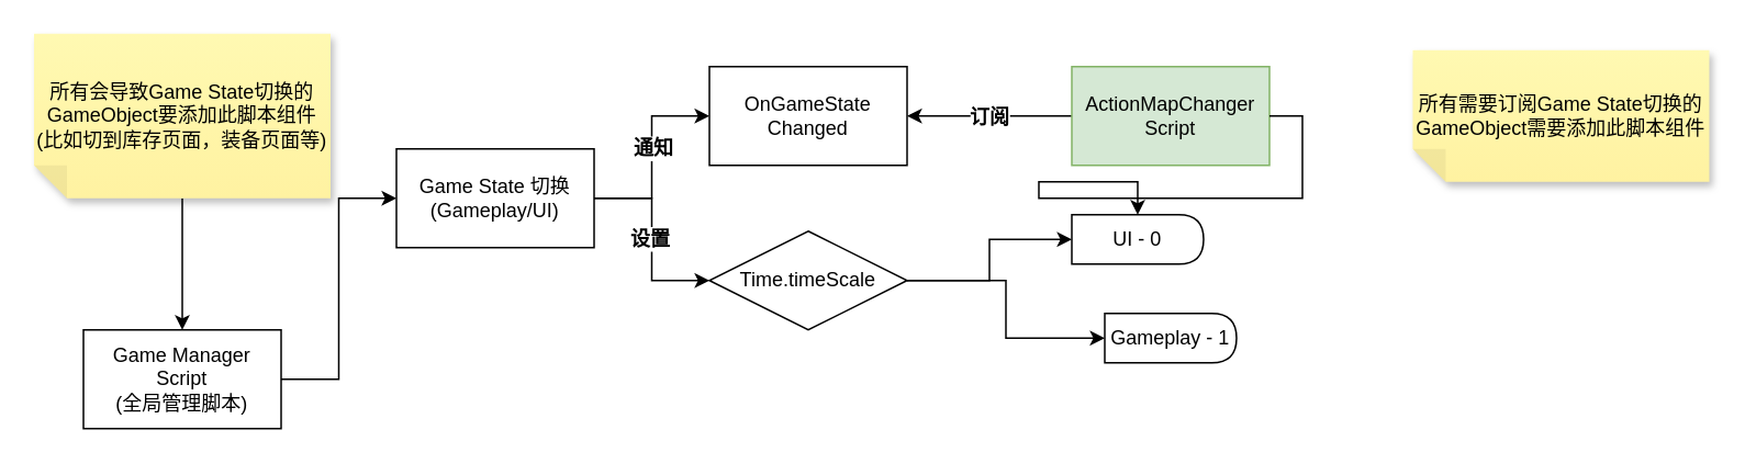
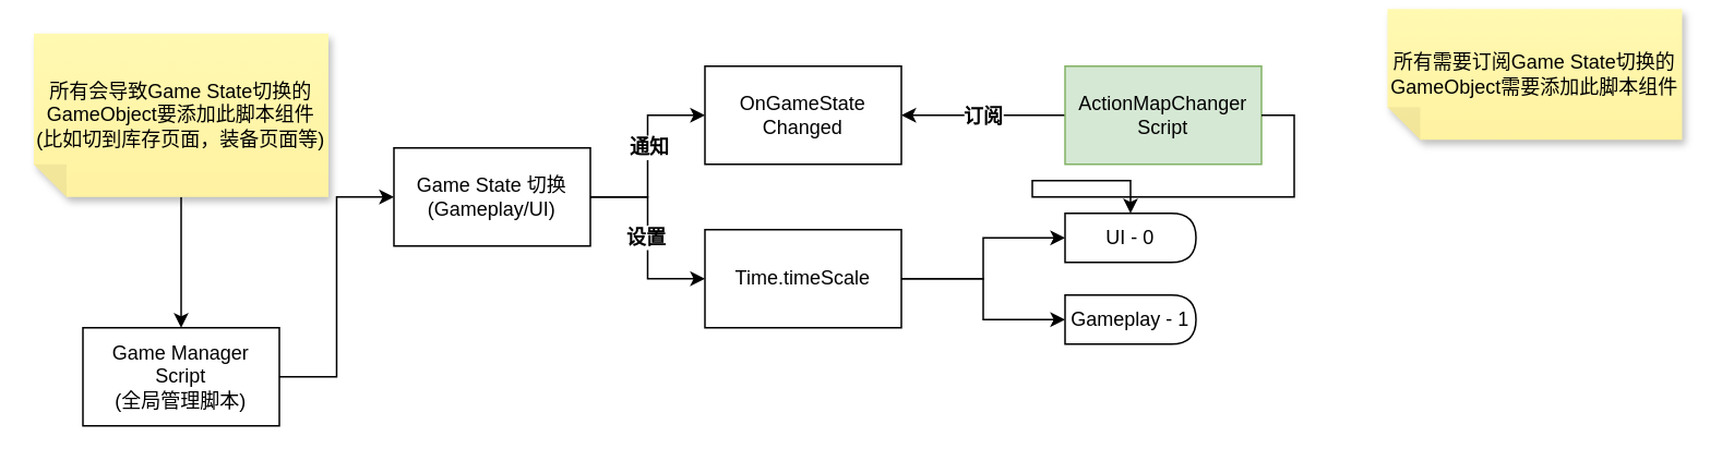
  <mxCell id="0" />
  <mxCell id="1" parent="0" />
  <mxCell id="2" value="OnGameState&lt;div&gt;Changed&lt;/div&gt;" style="rounded=0;whiteSpace=wrap;html=1;" vertex="1" parent="1"><mxGeometry x="430" y="40" width="120" height="60" as="geometry" /></mxCell>
  <mxCell id="3" style="edgeStyle=orthogonalEdgeStyle;rounded=0;orthogonalLoop=1;jettySize=auto;html=1;exitX=1;exitY=0.5;exitDx=0;exitDy=0;entryX=0;entryY=0.5;entryDx=0;entryDy=0;" edge="1" parent="1" source="4" target="9"><mxGeometry relative="1" as="geometry" /></mxCell>
  <mxCell id="4" value="Game Manager&lt;div&gt;Script&lt;/div&gt;&lt;div&gt;(全局管理脚本)&lt;/div&gt;" style="rounded=0;whiteSpace=wrap;html=1;" vertex="1" parent="1"><mxGeometry x="50" y="200" width="120" height="60" as="geometry" /></mxCell>
  <mxCell id="5" style="edgeStyle=orthogonalEdgeStyle;rounded=0;orthogonalLoop=1;jettySize=auto;html=1;entryX=0;entryY=0.5;entryDx=0;entryDy=0;" edge="1" parent="1" source="9" target="2"><mxGeometry relative="1" as="geometry" /></mxCell>
  <mxCell id="6" value="通知" style="edgeLabel;html=1;align=center;verticalAlign=middle;resizable=0;points=[];fontStyle=1;fontSize=12;" vertex="1" connectable="0" parent="5"><mxGeometry x="0.093" relative="1" as="geometry"><mxPoint as="offset" /></mxGeometry></mxCell>
  <mxCell id="7" style="edgeStyle=orthogonalEdgeStyle;rounded=0;orthogonalLoop=1;jettySize=auto;html=1;entryX=0;entryY=0.5;entryDx=0;entryDy=0;" edge="1" parent="1" source="9" target="15"><mxGeometry relative="1" as="geometry" /></mxCell>
  <mxCell id="8" value="设置" style="edgeLabel;html=1;align=center;verticalAlign=middle;resizable=0;points=[];fontStyle=1;fontSize=12;" vertex="1" connectable="0" parent="7"><mxGeometry x="-0.021" y="-2" relative="1" as="geometry"><mxPoint as="offset" /></mxGeometry></mxCell>
  <mxCell id="9" value="Game State 切换&lt;div&gt;(Gameplay/UI)&lt;/div&gt;" style="rounded=0;whiteSpace=wrap;html=1;" vertex="1" parent="1"><mxGeometry x="240" y="90" width="120" height="60" as="geometry" /></mxCell>
  <mxCell id="10" style="edgeStyle=orthogonalEdgeStyle;rounded=0;orthogonalLoop=1;jettySize=auto;html=1;entryX=1;entryY=0.5;entryDx=0;entryDy=0;" edge="1" parent="1" source="12" target="2"><mxGeometry relative="1" as="geometry" /></mxCell>
  <mxCell id="11" value="订阅" style="edgeLabel;html=1;align=center;verticalAlign=middle;resizable=0;points=[];fontStyle=1;fontSize=12;" vertex="1" connectable="0" parent="10"><mxGeometry x="0.02" y="-3" relative="1" as="geometry"><mxPoint y="3" as="offset" /></mxGeometry></mxCell>
  <mxCell id="12" value="ActionMapChanger&lt;div&gt;Script&lt;/div&gt;" style="rounded=0;whiteSpace=wrap;html=1;fillColor=#d5e8d4;strokeColor=#82b366;" vertex="1" parent="1"><mxGeometry x="650" y="40" width="120" height="60" as="geometry" /></mxCell>
  <mxCell id="13" style="edgeStyle=orthogonalEdgeStyle;rounded=0;orthogonalLoop=1;jettySize=auto;html=1;exitX=1;exitY=0.5;exitDx=0;exitDy=0;" edge="1" parent="1" source="15" target="16"><mxGeometry relative="1" as="geometry" /></mxCell>
  <mxCell id="14" style="edgeStyle=orthogonalEdgeStyle;rounded=0;orthogonalLoop=1;jettySize=auto;html=1;entryX=0;entryY=0.5;entryDx=0;entryDy=0;" edge="1" parent="1" source="15" target="17"><mxGeometry relative="1" as="geometry" /></mxCell>
- <mxCell id="15" value="Time.timeScale" style="rhombus;whiteSpace=wrap;html=1;" vertex="1" parent="1"><mxGeometry x="430" y="140" width="120" height="60" as="geometry" /></mxCell>
+ <mxCell id="15" value="Time.timeScale" style="rounded=0;whiteSpace=wrap;html=1;" vertex="1" parent="1"><mxGeometry x="430" y="140" width="120" height="60" as="geometry" /></mxCell>
  <mxCell id="16" value="UI - 0" style="shape=delay;whiteSpace=wrap;html=1;" vertex="1" parent="1"><mxGeometry x="650" y="130" width="80" height="30" as="geometry" /></mxCell>
- <mxCell id="17" value="Gameplay - 1" style="shape=delay;whiteSpace=wrap;html=1;" vertex="1" parent="1"><mxGeometry x="670" y="190" width="80" height="30" as="geometry" /></mxCell>
- <mxCell id="18" value="所有需要订阅Game State切换的GameObject需要添加此脚本组件" style="shape=note;whiteSpace=wrap;html=1;backgroundOutline=1;fontColor=#000000;darkOpacity=0.05;fillColor=#FFF9B2;strokeColor=none;fillStyle=solid;direction=west;gradientDirection=north;gradientColor=#FFF2A1;shadow=1;size=20;pointerEvents=1;" vertex="1" parent="1"><mxGeometry x="857" y="30" width="180" height="80" as="geometry" /></mxCell>
+ <mxCell id="17" value="Gameplay - 1" style="shape=delay;whiteSpace=wrap;html=1;" vertex="1" parent="1"><mxGeometry x="650" y="180" width="80" height="30" as="geometry" /></mxCell>
+ <mxCell id="18" value="所有需要订阅Game State切换的GameObject需要添加此脚本组件" style="shape=note;whiteSpace=wrap;html=1;backgroundOutline=1;fontColor=#000000;darkOpacity=0.05;fillColor=#FFF9B2;strokeColor=none;fillStyle=solid;direction=west;gradientDirection=north;gradientColor=#FFF2A1;shadow=1;size=20;pointerEvents=1;" vertex="1" parent="1"><mxGeometry x="847" y="5" width="180" height="80" as="geometry" /></mxCell>
  <mxCell id="19" style="edgeStyle=orthogonalEdgeStyle;rounded=0;orthogonalLoop=1;jettySize=auto;html=1;exitX=1;exitY=0.5;exitDx=0;exitDy=0;" edge="1" parent="1" source="12" target="16"><mxGeometry relative="1" as="geometry" /></mxCell>
  <mxCell id="20" style="edgeStyle=orthogonalEdgeStyle;rounded=0;orthogonalLoop=1;jettySize=auto;html=1;entryX=0.5;entryY=0;entryDx=0;entryDy=0;" edge="1" parent="1" source="21" target="4"><mxGeometry relative="1" as="geometry" /></mxCell>
  <mxCell id="21" value="所有会导致Game State切换的GameObject要添加此脚本组件&lt;div&gt;(比如切到库存页面，装备页面等)&lt;/div&gt;" style="shape=note;whiteSpace=wrap;html=1;backgroundOutline=1;fontColor=#000000;darkOpacity=0.05;fillColor=#FFF9B2;strokeColor=none;fillStyle=solid;direction=west;gradientDirection=north;gradientColor=#FFF2A1;shadow=1;size=20;pointerEvents=1;" vertex="1" parent="1"><mxGeometry x="20" y="20" width="180" height="100" as="geometry" /></mxCell>
